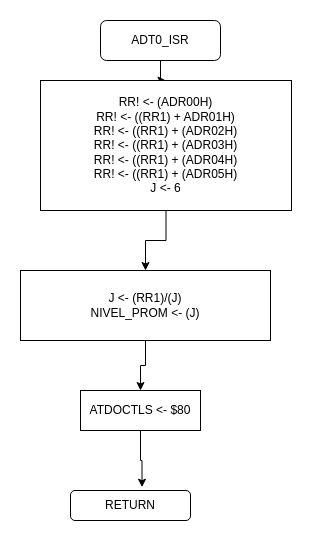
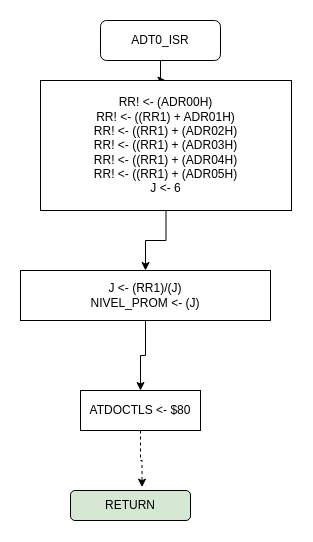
  <mxCell id="0" />
  <mxCell id="1" parent="0" />
  <mxCell id="2" style="edgeStyle=orthogonalEdgeStyle;rounded=0;orthogonalLoop=1;jettySize=auto;html=1;exitX=0.5;exitY=1;exitDx=0;exitDy=0;" edge="1" parent="1" source="3" target="5"><mxGeometry relative="1" as="geometry" /></mxCell>
  <mxCell id="3" value="ADT0_ISR" style="rounded=1;whiteSpace=wrap;html=1;" vertex="1" parent="1"><mxGeometry x="100" y="20" width="120" height="40" as="geometry" /></mxCell>
  <mxCell id="4" style="edgeStyle=orthogonalEdgeStyle;rounded=0;orthogonalLoop=1;jettySize=auto;html=1;exitX=0.5;exitY=1;exitDx=0;exitDy=0;" edge="1" parent="1" source="5" target="7"><mxGeometry relative="1" as="geometry" /></mxCell>
  <mxCell id="5" value="RR! &amp;lt;- (ADR00H)&lt;br&gt;RR! &amp;lt;- ((RR1) + ADR01H)&lt;br&gt;RR! &amp;lt;- ((RR1) +&amp;nbsp;(ADR02H)&lt;br&gt;RR! &amp;lt;- ((RR1) +&amp;nbsp;(ADR03H)&lt;br&gt;RR! &amp;lt;- ((RR1) +&amp;nbsp;(ADR04H)&lt;br&gt;RR! &amp;lt;- ((RR1) +&amp;nbsp;(ADR05H)&lt;br&gt;J &amp;lt;- 6" style="rounded=0;whiteSpace=wrap;html=1;" vertex="1" parent="1"><mxGeometry x="40" y="80" width="251" height="130" as="geometry" /></mxCell>
  <mxCell id="6" style="edgeStyle=orthogonalEdgeStyle;rounded=0;orthogonalLoop=1;jettySize=auto;html=1;exitX=0.5;exitY=1;exitDx=0;exitDy=0;" edge="1" parent="1" source="7" target="9"><mxGeometry relative="1" as="geometry" /></mxCell>
- <mxCell id="7" value="J &amp;lt;- (RR1)/(J)&lt;br&gt;NIVEL_PROM &amp;lt;- (J)" style="rounded=0;whiteSpace=wrap;html=1;" vertex="1" parent="1"><mxGeometry x="20" y="270" width="250" height="70" as="geometry" /></mxCell>
- <mxCell id="8" style="edgeStyle=orthogonalEdgeStyle;rounded=0;orthogonalLoop=1;jettySize=auto;html=1;exitX=0.5;exitY=1;exitDx=0;exitDy=0;entryX=0.596;entryY=-0.11;entryDx=0;entryDy=0;entryPerimeter=0;" edge="1" parent="1" source="9" target="10"><mxGeometry relative="1" as="geometry" /></mxCell>
+ <mxCell id="7" value="J &amp;lt;- (RR1)/(J)&lt;br&gt;NIVEL_PROM &amp;lt;- (J)" style="rounded=0;whiteSpace=wrap;html=1;" vertex="1" parent="1"><mxGeometry x="20" y="270" width="250" height="50" as="geometry" /></mxCell>
+ <mxCell id="8" style="edgeStyle=orthogonalEdgeStyle;rounded=0;orthogonalLoop=1;jettySize=auto;html=1;exitX=0.5;exitY=1;exitDx=0;exitDy=0;entryX=0.596;entryY=-0.11;entryDx=0;entryDy=0;entryPerimeter=0;dashed=1;" edge="1" parent="1" source="9" target="10"><mxGeometry relative="1" as="geometry" /></mxCell>
  <mxCell id="9" value="ATDOCTLS &amp;lt;- $80" style="rounded=0;whiteSpace=wrap;html=1;" vertex="1" parent="1"><mxGeometry x="80" y="390" width="120" height="40" as="geometry" /></mxCell>
- <mxCell id="10" value="RETURN" style="rounded=1;whiteSpace=wrap;html=1;" vertex="1" parent="1"><mxGeometry x="70" y="490" width="120" height="30" as="geometry" /></mxCell>
+ <mxCell id="10" value="RETURN" style="rounded=1;whiteSpace=wrap;html=1;fillColor=#d5e8d4;" vertex="1" parent="1"><mxGeometry x="70" y="490" width="120" height="30" as="geometry" /></mxCell>
